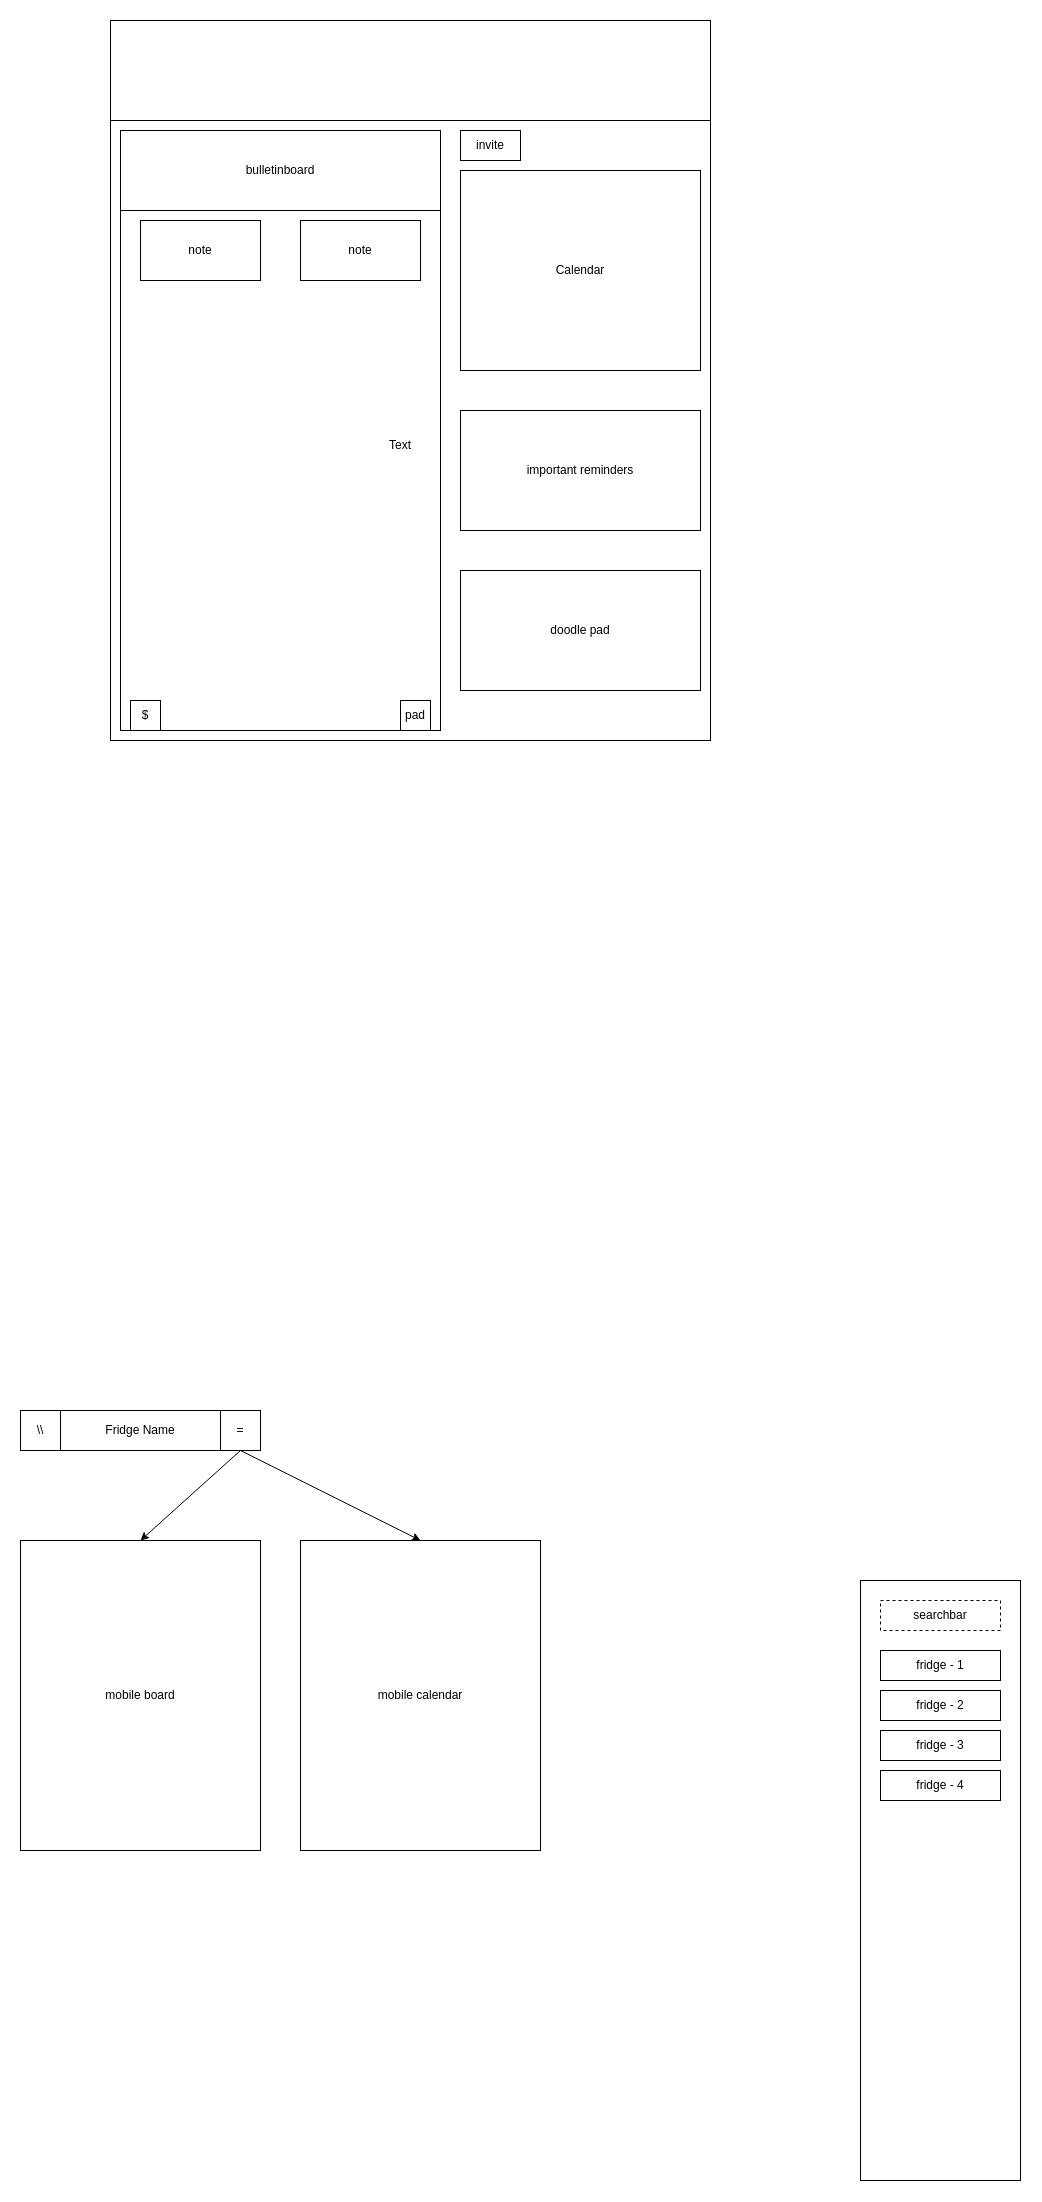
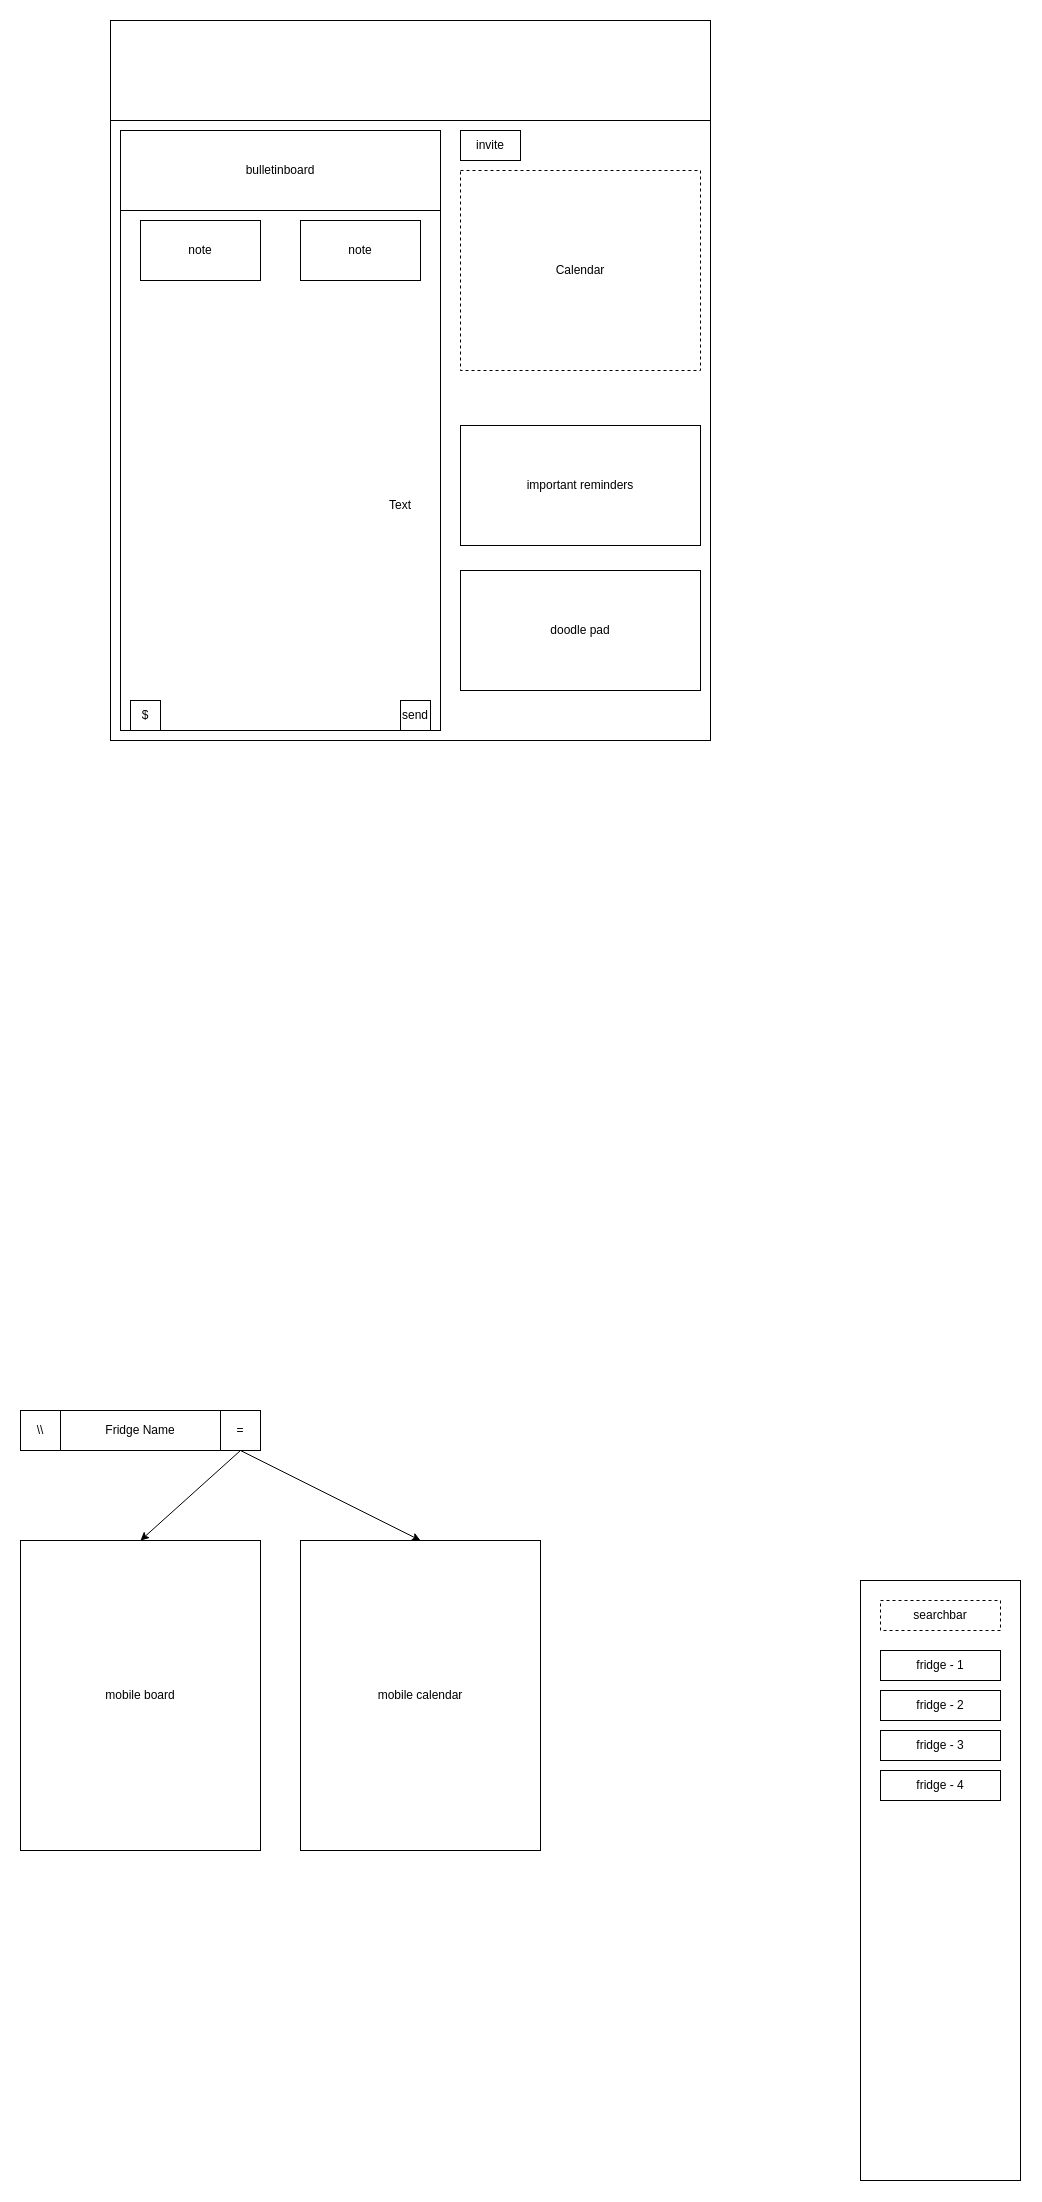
  <mxCell id="0" />
  <mxCell id="1" parent="0" />
  <mxCell id="2" value="" style="rounded=0;whiteSpace=wrap;html=1;" parent="1" vertex="1"><mxGeometry x="110" y="120" width="600" height="620" as="geometry" /></mxCell>
  <mxCell id="3" value="" style="rounded=0;whiteSpace=wrap;html=1;" parent="1" vertex="1"><mxGeometry x="860" y="1580" width="160" height="600" as="geometry" /></mxCell>
  <mxCell id="4" value="searchbar" style="rounded=0;whiteSpace=wrap;html=1;dashed=1;" parent="1" vertex="1"><mxGeometry x="880" y="1600" width="120" height="30" as="geometry" /></mxCell>
  <mxCell id="5" value="fridge - 1" style="rounded=0;whiteSpace=wrap;html=1;" parent="1" vertex="1"><mxGeometry x="880" y="1650" width="120" height="30" as="geometry" /></mxCell>
  <mxCell id="6" value="fridge - 4" style="rounded=0;whiteSpace=wrap;html=1;" parent="1" vertex="1"><mxGeometry x="880" y="1770" width="120" height="30" as="geometry" /></mxCell>
  <mxCell id="7" value="fridge - 3" style="rounded=0;whiteSpace=wrap;html=1;" parent="1" vertex="1"><mxGeometry x="880" y="1730" width="120" height="30" as="geometry" /></mxCell>
  <mxCell id="8" value="fridge - 2" style="rounded=0;whiteSpace=wrap;html=1;" parent="1" vertex="1"><mxGeometry x="880" y="1690" width="120" height="30" as="geometry" /></mxCell>
  <mxCell id="9" value="" style="rounded=0;whiteSpace=wrap;html=1;" parent="1" vertex="1"><mxGeometry x="120" y="130" width="320" height="600" as="geometry" /></mxCell>
  <mxCell id="10" value="bulletinboard" style="rounded=0;whiteSpace=wrap;html=1;" parent="1" vertex="1"><mxGeometry x="120" y="130" width="320" height="80" as="geometry" /></mxCell>
  <mxCell id="11" value="note" style="rounded=0;whiteSpace=wrap;html=1;" parent="1" vertex="1"><mxGeometry x="140" y="220" width="120" height="60" as="geometry" /></mxCell>
  <mxCell id="12" value="note" style="rounded=0;whiteSpace=wrap;html=1;" parent="1" vertex="1"><mxGeometry x="300" y="220" width="120" height="60" as="geometry" /></mxCell>
- <mxCell id="13" value="Calendar" style="rounded=0;whiteSpace=wrap;html=1;" parent="1" vertex="1"><mxGeometry x="460" y="170" width="240" height="200" as="geometry" /></mxCell>
- <mxCell id="14" value="important reminders" style="rounded=0;whiteSpace=wrap;html=1;" parent="1" vertex="1"><mxGeometry x="460" y="410" width="240" height="120" as="geometry" /></mxCell>
+ <mxCell id="13" value="Calendar" style="rounded=0;whiteSpace=wrap;html=1;dashed=1;" parent="1" vertex="1"><mxGeometry x="460" y="170" width="240" height="200" as="geometry" /></mxCell>
+ <mxCell id="14" value="important reminders" style="rounded=0;whiteSpace=wrap;html=1;" parent="1" vertex="1"><mxGeometry x="460" y="425" width="240" height="120" as="geometry" /></mxCell>
  <mxCell id="15" value="doodle pad" style="rounded=0;whiteSpace=wrap;html=1;" parent="1" vertex="1"><mxGeometry x="460" y="570" width="240" height="120" as="geometry" /></mxCell>
  <mxCell id="16" value="$" style="rounded=0;whiteSpace=wrap;html=1;" parent="1" vertex="1"><mxGeometry x="130" y="700" width="30" height="30" as="geometry" /></mxCell>
- <mxCell id="17" value="pad" style="rounded=0;whiteSpace=wrap;html=1;" parent="1" vertex="1"><mxGeometry x="400" y="700" width="30" height="30" as="geometry" /></mxCell>
+ <mxCell id="17" value="send" style="rounded=0;whiteSpace=wrap;html=1;" parent="1" vertex="1"><mxGeometry x="400" y="700" width="30" height="30" as="geometry" /></mxCell>
  <mxCell id="18" value="invite" style="rounded=0;whiteSpace=wrap;html=1;" parent="1" vertex="1"><mxGeometry x="460" y="130" width="60" height="30" as="geometry" /></mxCell>
  <mxCell id="19" value="Fridge Name" style="rounded=0;whiteSpace=wrap;html=1;" parent="1" vertex="1"><mxGeometry x="20" y="1410" width="240" height="40" as="geometry" /></mxCell>
  <mxCell id="20" style="edgeStyle=none;html=1;exitX=0.5;exitY=1;exitDx=0;exitDy=0;entryX=0.5;entryY=0;entryDx=0;entryDy=0;" parent="1" source="22" target="24" edge="1"><mxGeometry relative="1" as="geometry" /></mxCell>
  <mxCell id="21" style="edgeStyle=none;html=1;exitX=0.5;exitY=1;exitDx=0;exitDy=0;entryX=0.5;entryY=0;entryDx=0;entryDy=0;" parent="1" source="22" target="25" edge="1"><mxGeometry relative="1" as="geometry" /></mxCell>
  <mxCell id="22" value="=" style="rounded=0;whiteSpace=wrap;html=1;" parent="1" vertex="1"><mxGeometry x="220" y="1410" width="40" height="40" as="geometry" /></mxCell>
  <mxCell id="23" value="\\" style="rounded=0;whiteSpace=wrap;html=1;" parent="1" vertex="1"><mxGeometry x="20" y="1410" width="40" height="40" as="geometry" /></mxCell>
  <mxCell id="24" value="mobile board" style="rounded=0;whiteSpace=wrap;html=1;" parent="1" vertex="1"><mxGeometry x="20" y="1540" width="240" height="310" as="geometry" /></mxCell>
  <mxCell id="25" value="mobile calendar" style="rounded=0;whiteSpace=wrap;html=1;" parent="1" vertex="1"><mxGeometry x="300" y="1540" width="240" height="310" as="geometry" /></mxCell>
  <mxCell id="26" value="" style="rounded=0;whiteSpace=wrap;html=1;" parent="1" vertex="1"><mxGeometry x="110" y="20" width="600" height="100" as="geometry" /></mxCell>
- <mxCell id="27" value="Text" style="text;strokeColor=none;align=center;fillColor=none;html=1;verticalAlign=middle;whiteSpace=wrap;rounded=0;" vertex="1" parent="1"><mxGeometry x="370" y="430" width="60" height="30" as="geometry" /></mxCell>
+ <mxCell id="27" value="Text" style="text;strokeColor=none;align=center;fillColor=none;html=1;verticalAlign=middle;whiteSpace=wrap;rounded=0;" vertex="1" parent="1"><mxGeometry x="370" y="490" width="60" height="30" as="geometry" /></mxCell>
